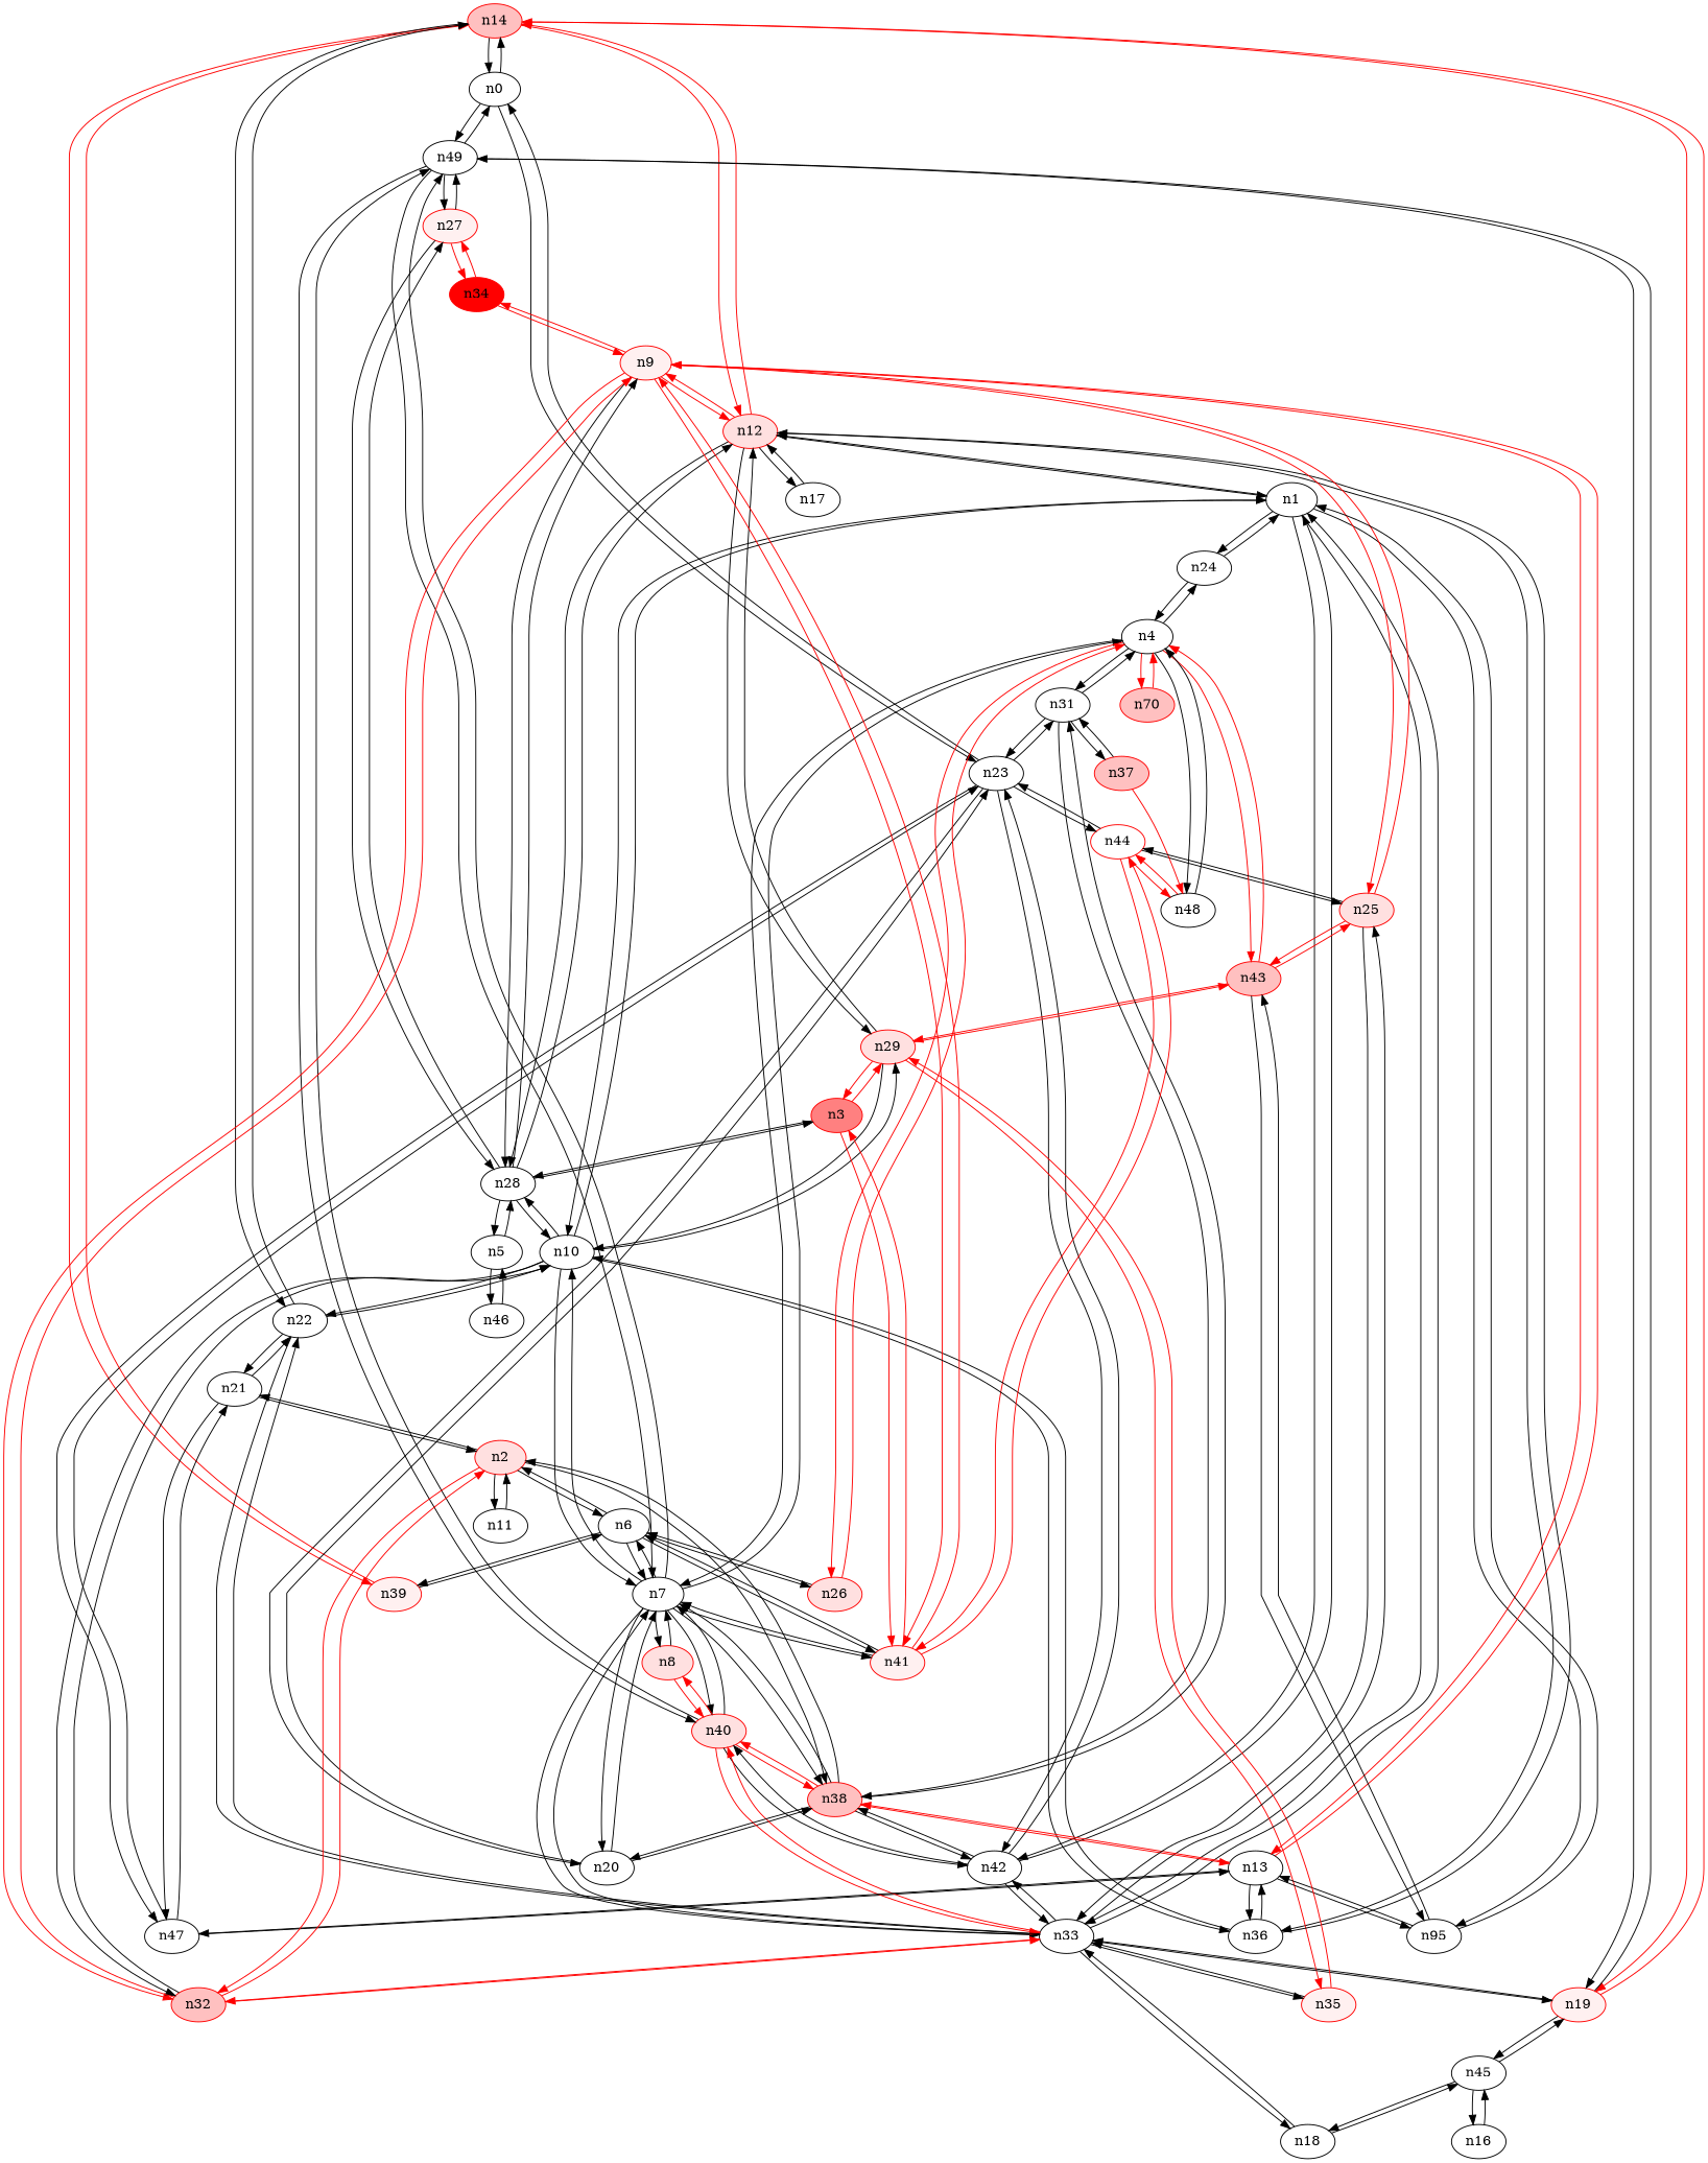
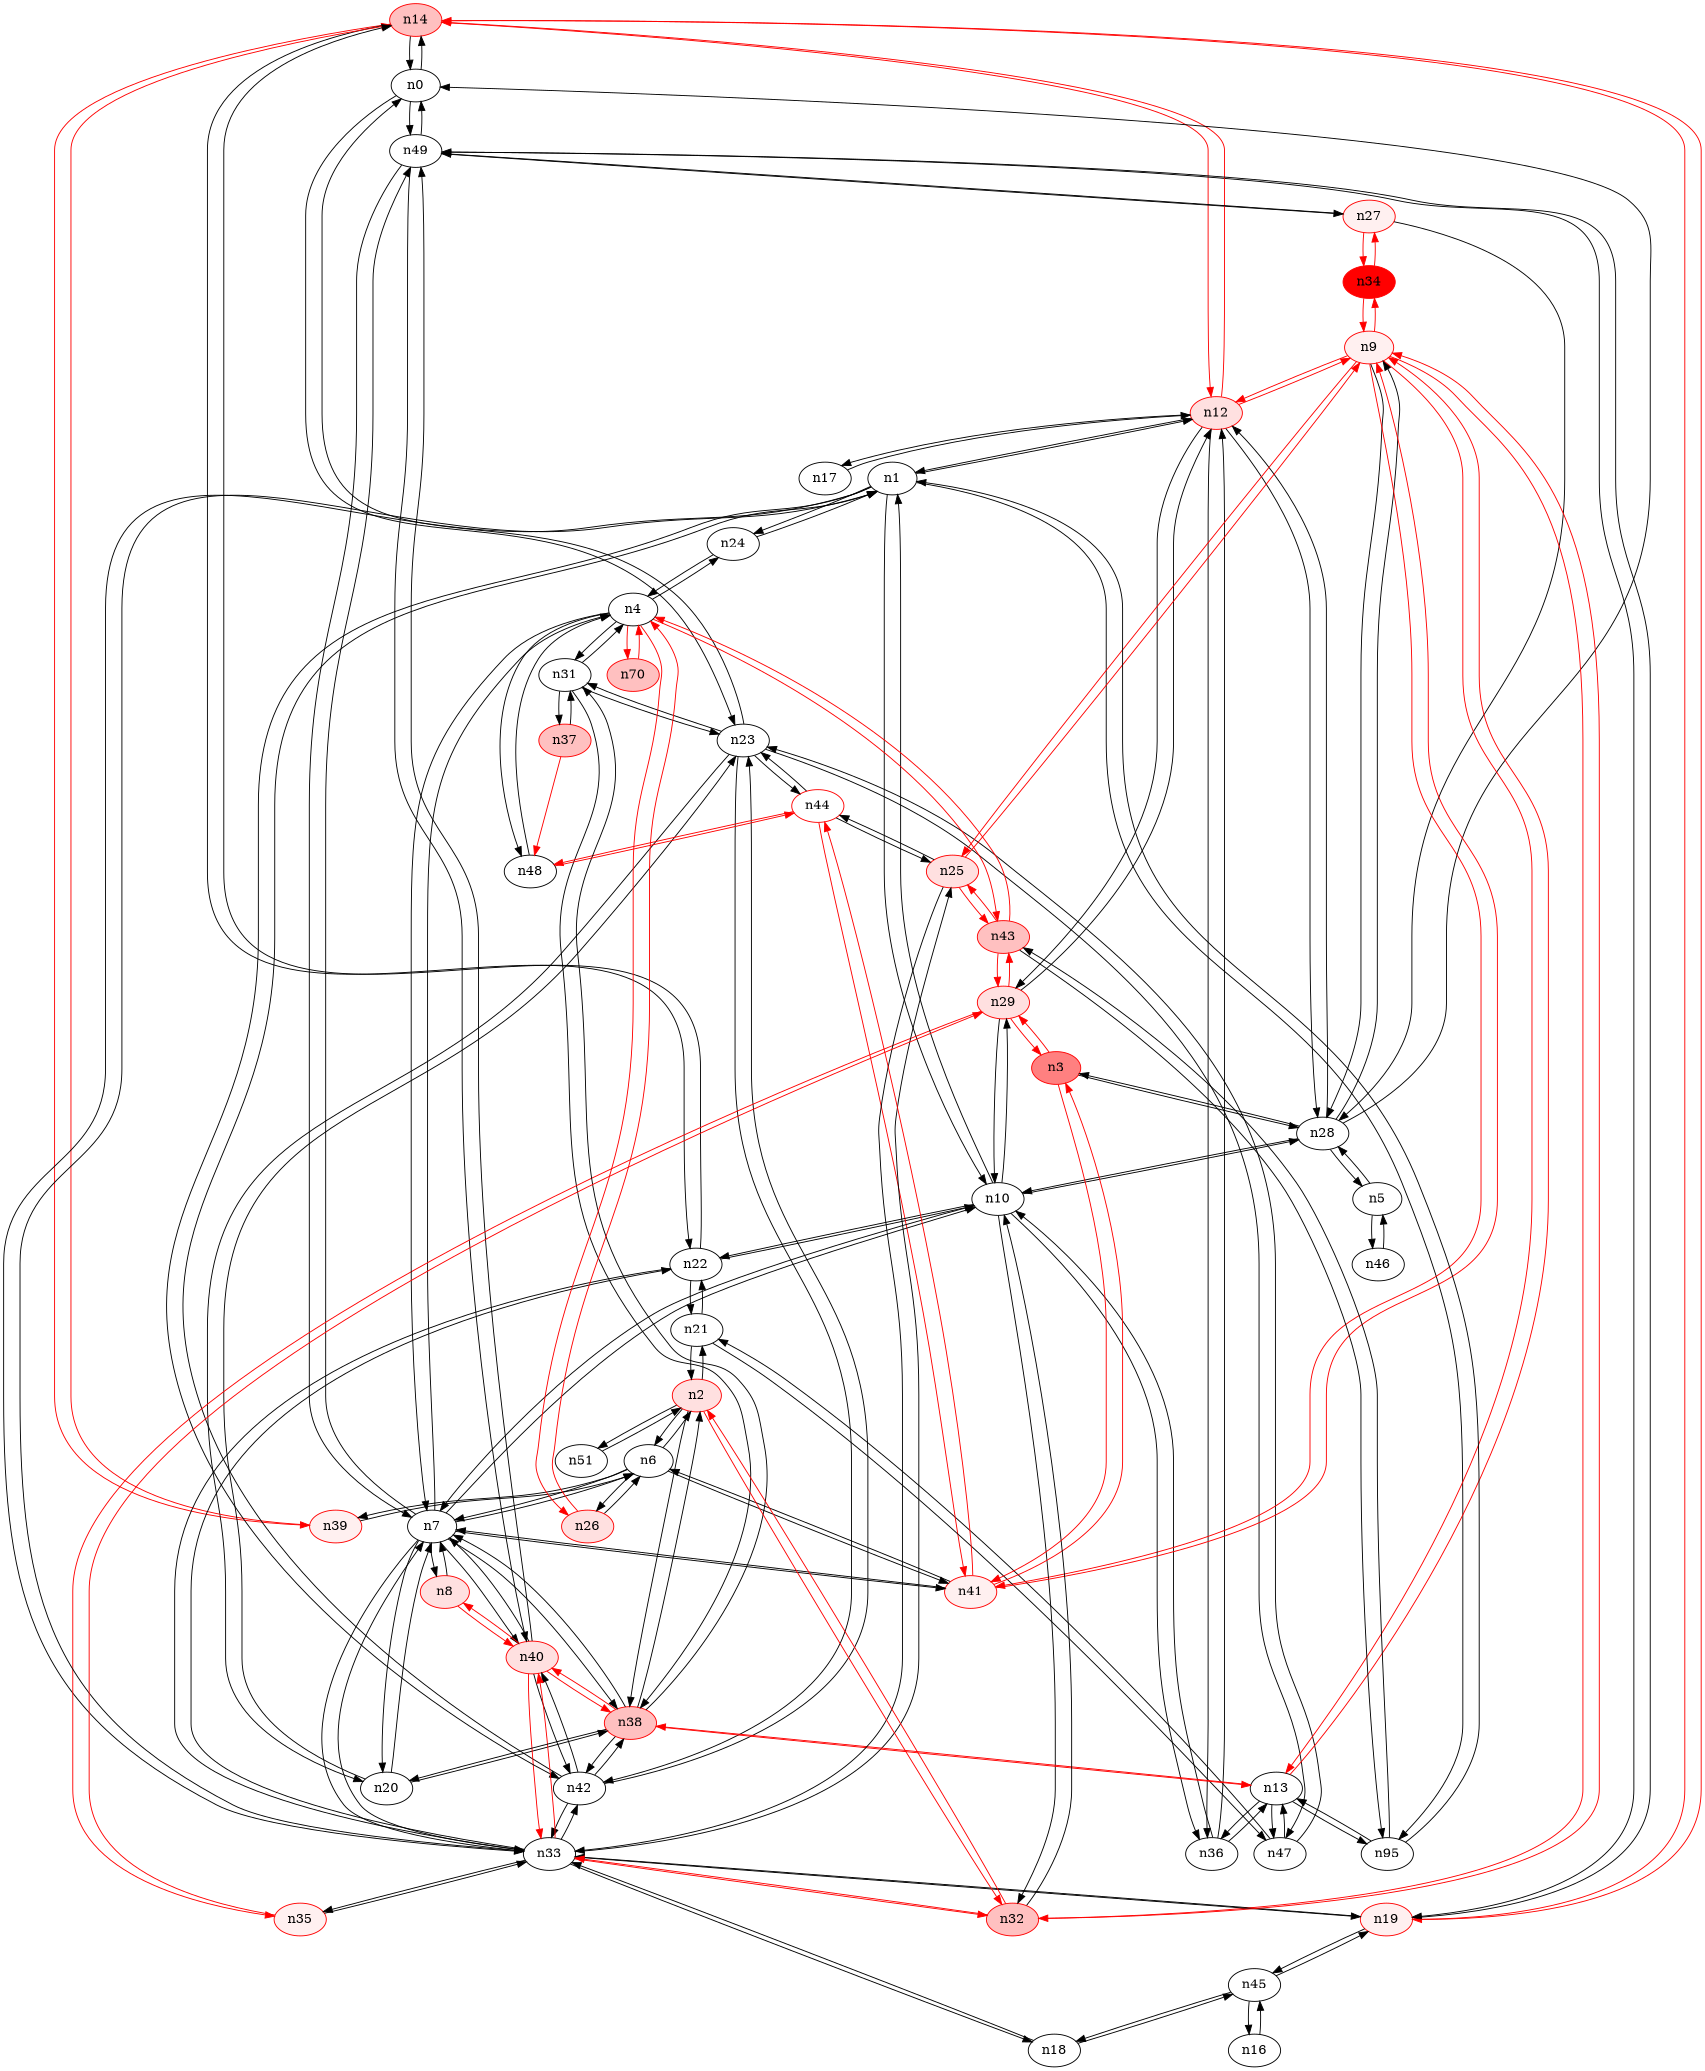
  strict digraph {
    node [type=switch]
    edge [dst_port=0 src_port=0]
    n14 [color="#FF0000" fillcolor="#FFC0C0" style=filled]
    n0
    n23
    n49
    n12 [color="#FF0000" fillcolor="#FFE0E0" style=filled type=host]
    n39 [color="#FF0000" fillcolor="#FFF0F0" style=filled type=host]
    n22
    n19 [color="#FF0000" fillcolor="#FFF0F0" style=filled type=host]
    n42
    n31
    n20
    n47
    n44 [color="#FF0000"]
    n7
    n40 [color="#FF0000" fillcolor="#FFE0E0" style=filled type=host]
    n27 [color="#FF0000" fillcolor="#FFF0F0" style=filled type=host]
    n1
    n28
    n29 [color="#FF0000" fillcolor="#FFE0E0" style=filled type=host]
    n36
    n9 [color="#FF0000" fillcolor="#FFF0F0" style=filled type=host]
    n17
    n6
    n10
    n33
    n21
    n45
    n38 [color="#FF0000" fillcolor="#FFC0C0" style=filled type=host]
    n4
    n37 [color="#FF0000" fillcolor="#FFC0C0" style=filled type=host]
    n13
    n25 [color="#FF0000" fillcolor="#FFE0E0" style=filled type=host]
    n41 [color="#FF0000" fillcolor="#FFF0F0" style=filled type=host]
    n48
    n8 [color="#FF0000" fillcolor="#FFE0E0" style=filled type=host]
    n34 [color="#FF0000" fillcolor="#FF0000" style=filled]
    n15 [label=n95]
    n24
    n32 [color="#FF0000" fillcolor="#FFC0C0" style=filled type=host]
    n43 [color="#FF0000" fillcolor="#FFC0C0" style=filled]
    n18
    n35 [color="#FF0000" fillcolor="#FFF0F0" style=filled type=host]
    n2 [color="#FF0000" fillcolor="#FFE0E0" style=filled type=host]
    n3 [color="#FF0000" fillcolor="#FF8080" style=filled]
    n5
    n26 [color="#FF0000" fillcolor="#FFE0E0" style=filled type=host]
    n30 [color="#FF0000" fillcolor="#FFC0C0" label=n70 style=filled type=host]
-   n11
+   n11 [label=n51]
    n46
    n16
    n14 -> n0
    n14 -> n12 [color="#FF0000"]
    n14 -> n39 [color="#FF0000"]
    n14 -> n22
    n14 -> n19 [color="#FF0000"]
    n0 -> n14
    n0 -> n23
    n0 -> n49
    n23 -> n0
    n23 -> n42
    n23 -> n31
    n23 -> n20
    n23 -> n47
    n23 -> n44
    n49 -> n0
    n49 -> n19
    n49 -> n7
    n49 -> n40
    n49 -> n27
    n12 -> n14 [color="#FF0000"]
    n12 -> n1
    n12 -> n28
    n12 -> n29
    n12 -> n36
    n12 -> n9 [color="#FF0000"]
    n12 -> n17
    n39 -> n14 [color="#FF0000"]
    n39 -> n6
    n22 -> n14
    n22 -> n10
    n22 -> n33
    n22 -> n21
    n19 -> n14 [color="#FF0000"]
    n19 -> n49
    n19 -> n33
    n19 -> n45
    n42 -> n23
    n42 -> n40
    n42 -> n1
    n42 -> n33
    n42 -> n38
    n31 -> n23
    n31 -> n38
    n31 -> n4
    n31 -> n37
    n20 -> n23
    n20 -> n7
    n20 -> n38
    n47 -> n23
    n47 -> n21
    n47 -> n13
    n44 -> n23
    n44 -> n25
    n44 -> n41 [color="#FF0000"]
    n44 -> n48 [color="#FF0000"]
    n7 -> n49
    n7 -> n20
    n7 -> n40
    n7 -> n6
    n7 -> n10
    n7 -> n33
    n7 -> n38
    n7 -> n4
    n7 -> n41
    n7 -> n8
    n40 -> n49
    n40 -> n42
    n40 -> n7
    n40 -> n33 [color="#FF0000"]
    n40 -> n38 [color="#FF0000"]
    n40 -> n8 [color="#FF0000"]
    n27 -> n49
    n27 -> n28
    n27 -> n34 [color="#FF0000"]
    n1 -> n12
    n1 -> n42
    n1 -> n10
    n1 -> n33
    n1 -> n15
    n1 -> n24
    n28 -> n12
-   n28 -> n27
+   n28 -> n0
    n28 -> n9
    n28 -> n10
    n28 -> n3
    n28 -> n5
    n29 -> n12
    n29 -> n10
    n29 -> n43 [color="#FF0000"]
    n29 -> n35 [color="#FF0000"]
    n29 -> n3 [color="#FF0000"]
    n36 -> n12
    n36 -> n10
    n36 -> n13
    n9 -> n12 [color="#FF0000"]
    n9 -> n28
    n9 -> n13 [color="#FF0000"]
    n9 -> n25 [color="#FF0000"]
    n9 -> n41 [color="#FF0000"]
    n9 -> n34 [color="#FF0000"]
    n9 -> n32 [color="#FF0000"]
    n17 -> n12
    n6 -> n39
    n6 -> n7
    n6 -> n41
    n6 -> n2
    n6 -> n26
    n10 -> n22
    n10 -> n7
    n10 -> n1
    n10 -> n28
    n10 -> n29
    n10 -> n36
    n10 -> n32
    n33 -> n22
    n33 -> n19
    n33 -> n42
    n33 -> n7
    n33 -> n40 [color="#FF0000"]
    n33 -> n1
    n33 -> n25
    n33 -> n32 [color="#FF0000"]
    n33 -> n18
    n33 -> n35
    n21 -> n22
    n21 -> n47
    n21 -> n2
    n45 -> n19
    n45 -> n18
    n45 -> n16
    n38 -> n42
    n38 -> n31
    n38 -> n20
    n38 -> n7
    n38 -> n40 [color="#FF0000"]
    n38 -> n13 [color="#FF0000"]
    n38 -> n2
    n4 -> n31
    n4 -> n7
    n4 -> n48
    n4 -> n24
    n4 -> n43 [color="#FF0000"]
    n4 -> n26 [color="#FF0000"]
    n4 -> n30 [color="#FF0000"]
    n37 -> n31
    n37 -> n48 [color="#FF0000"]
    n13 -> n47
    n13 -> n36
    n13 -> n9 [color="#FF0000"]
    n13 -> n38 [color="#FF0000"]
    n13 -> n15
    n25 -> n44
    n25 -> n9 [color="#FF0000"]
    n25 -> n33
    n25 -> n43 [color="#FF0000"]
    n41 -> n44 [color="#FF0000"]
    n41 -> n7
    n41 -> n9 [color="#FF0000"]
    n41 -> n6
    n41 -> n3 [color="#FF0000"]
    n48 -> n44 [color="#FF0000"]
    n48 -> n4
    n8 -> n7
    n8 -> n40 [color="#FF0000"]
    n34 -> n27 [color="#FF0000"]
    n34 -> n9 [color="#FF0000"]
    n15 -> n1
    n15 -> n13
    n15 -> n43
    n24 -> n1
    n24 -> n4
    n32 -> n9 [color="#FF0000"]
    n32 -> n10
    n32 -> n33 [color="#FF0000"]
    n32 -> n2 [color="#FF0000"]
    n43 -> n29 [color="#FF0000"]
    n43 -> n4 [color="#FF0000"]
    n43 -> n25 [color="#FF0000"]
    n43 -> n15
    n18 -> n33
    n18 -> n45
    n35 -> n29 [color="#FF0000"]
    n35 -> n33
    n2 -> n6
    n2 -> n21
    n2 -> n38
    n2 -> n32 [color="#FF0000"]
    n2 -> n11
    n3 -> n28
    n3 -> n29 [color="#FF0000"]
    n3 -> n41 [color="#FF0000"]
    n5 -> n28
    n5 -> n46
    n26 -> n6
    n26 -> n4 [color="#FF0000"]
    n30 -> n4 [color="#FF0000"]
    n11 -> n2
    n46 -> n5
    n16 -> n45
  }
